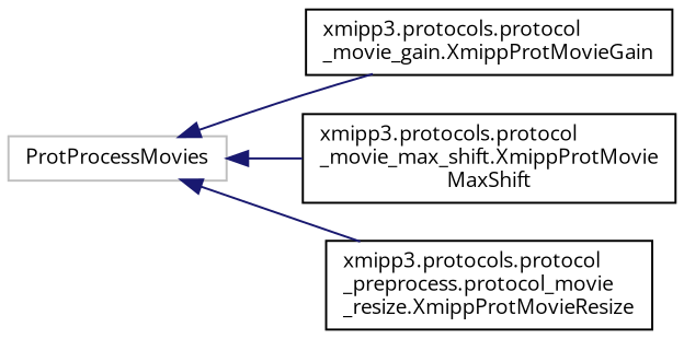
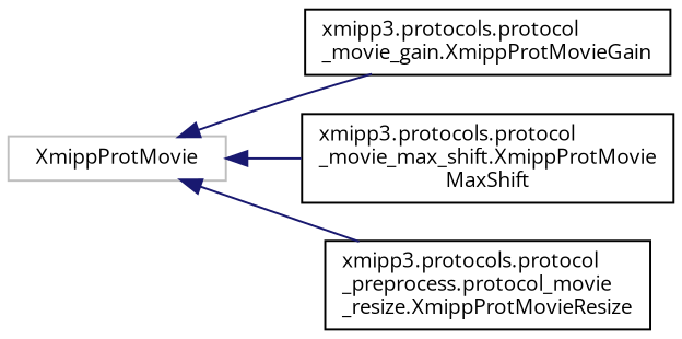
  digraph {
    rankdir=LR
    fontname="Open Sans"
    node [color=black fillcolor=white fontname="Open Sans" fontsize=10 shape=record style=filled]
    edge [color=midnightblue dir=back fontname="Open Sans" fontsize=10 labelfontname=Helvetica labelfontsize=10 style=solid]
-   n1 [color=grey75 height=0.2 label=ProtProcessMovies width=0.4]
+   n1 [color=grey75 height=0.2 label=XmippProtMovie width=0.4]
    n2 [height=0.2 label="xmipp3.protocols.protocol\l_movie_gain.XmippProtMovieGain" width=0.4]
    n3 [height=0.2 label="xmipp3.protocols.protocol\l_movie_max_shift.XmippProtMovie\lMaxShift" width=0.4]
    n4 [height=0.2 label="xmipp3.protocols.protocol\l_preprocess.protocol_movie\l_resize.XmippProtMovieResize" width=0.4]
    n1 -> n2
    n1 -> n3
    n1 -> n4
  }
